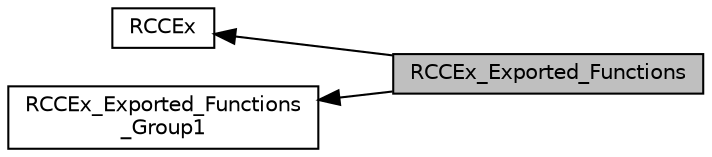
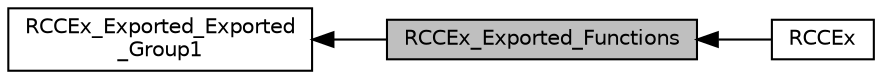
  digraph {
    rankdir=LR
    node [color=black fillcolor=white fontname=Helvetica fontsize=10 shape=box style=filled]
    edge [dir=back fontname=Helvetica fontsize=10 labelfontname=Helvetica labelfontsize=10 shape=plaintext style=solid]
    n1 [height=0.2 label=RCCEx width=0.4]
    n2 [fillcolor=grey75 fontcolor=black height=0.2 label=RCCEx_Exported_Functions width=0.4]
-   n3 [height=0.2 label="RCCEx_Exported_Functions\l_Group1" width=0.4]
-   n1 -> n2
+   n3 [height=0.2 label="RCCEx_Exported_Exported\l_Group1" width=0.4]
+   n2 -> n1
    n3 -> n2
  }
